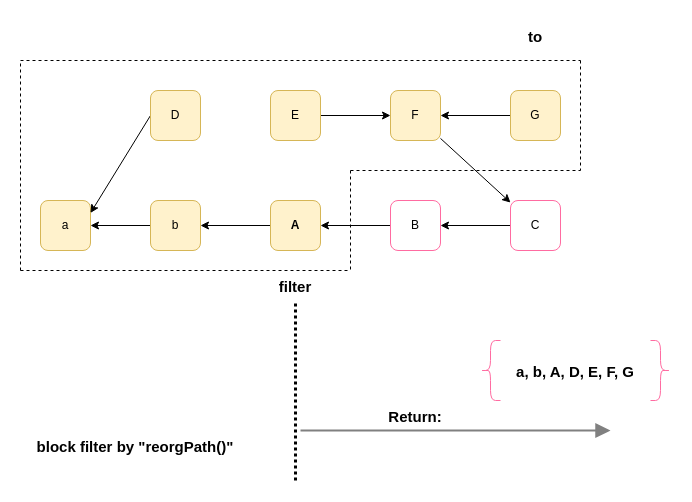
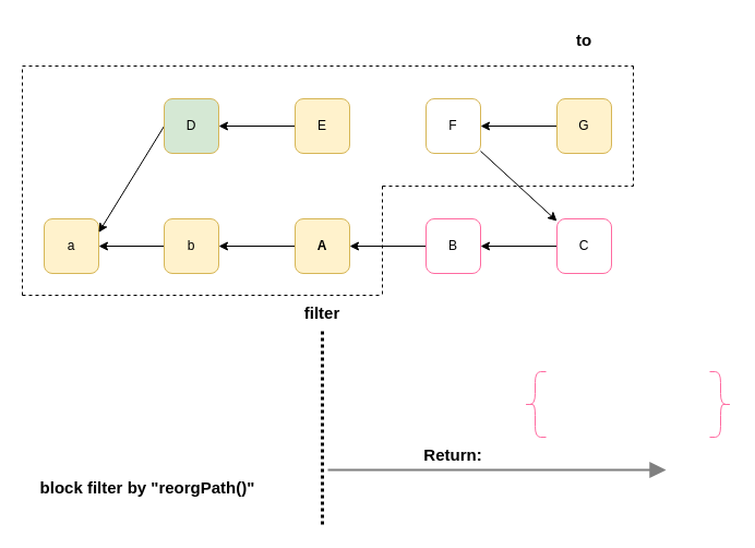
  <mxCell id="0" />
  <mxCell id="1" parent="0" />
  <mxCell id="2" value="a" style="rounded=1;whiteSpace=wrap;html=1;strokeColor=#d6b656;fillColor=#fff2cc;" vertex="1" parent="1"><mxGeometry x="40" y="200" width="50" height="50" as="geometry" /></mxCell>
  <mxCell id="3" value="" style="edgeStyle=none;rounded=0;orthogonalLoop=1;jettySize=auto;html=1;fontSize=15;strokeWidth=1;" edge="1" parent="1" source="4" target="2"><mxGeometry relative="1" as="geometry" /></mxCell>
  <mxCell id="4" value="b" style="rounded=1;whiteSpace=wrap;html=1;strokeColor=#d6b656;fillColor=#fff2cc;" vertex="1" parent="1"><mxGeometry x="150" y="200" width="50" height="50" as="geometry" /></mxCell>
  <mxCell id="5" value="" style="edgeStyle=none;rounded=0;orthogonalLoop=1;jettySize=auto;html=1;fontSize=15;strokeWidth=1;" edge="1" parent="1" source="6" target="4"><mxGeometry relative="1" as="geometry" /></mxCell>
  <mxCell id="6" value="&lt;b&gt;A&lt;/b&gt;" style="rounded=1;whiteSpace=wrap;html=1;strokeColor=#d6b656;fillColor=#fff2cc;" vertex="1" parent="1"><mxGeometry x="270" y="200" width="50" height="50" as="geometry" /></mxCell>
  <mxCell id="7" value="" style="edgeStyle=none;rounded=0;orthogonalLoop=1;jettySize=auto;html=1;fontSize=15;strokeWidth=1;entryX=1;entryY=0.5;entryDx=0;entryDy=0;" edge="1" parent="1" source="8" target="6"><mxGeometry relative="1" as="geometry" /></mxCell>
  <mxCell id="8" value="B" style="rounded=1;whiteSpace=wrap;html=1;strokeColor=#FF6BA1;" vertex="1" parent="1"><mxGeometry x="390" y="200" width="50" height="50" as="geometry" /></mxCell>
  <mxCell id="9" value="" style="edgeStyle=none;rounded=0;orthogonalLoop=1;jettySize=auto;html=1;fontSize=15;strokeWidth=1;" edge="1" parent="1" source="10" target="8"><mxGeometry relative="1" as="geometry" /></mxCell>
  <mxCell id="10" value="C" style="rounded=1;whiteSpace=wrap;html=1;strokeColor=#FF6BA1;" vertex="1" parent="1"><mxGeometry x="510" y="200" width="50" height="50" as="geometry" /></mxCell>
  <mxCell id="11" style="edgeStyle=none;rounded=0;orthogonalLoop=1;jettySize=auto;html=1;exitX=0;exitY=0.5;exitDx=0;exitDy=0;fontSize=15;strokeWidth=1;entryX=1;entryY=0.25;entryDx=0;entryDy=0;" edge="1" parent="1" source="12" target="2"><mxGeometry relative="1" as="geometry"><mxPoint x="90" y="230" as="targetPoint" /></mxGeometry></mxCell>
- <mxCell id="12" value="D" style="rounded=1;whiteSpace=wrap;html=1;strokeColor=#d6b656;fillColor=#fff2cc;" vertex="1" parent="1"><mxGeometry x="150" y="90" width="50" height="50" as="geometry" /></mxCell>
- <mxCell id="13" value="" style="edgeStyle=none;rounded=0;orthogonalLoop=1;jettySize=auto;html=1;fontSize=15;strokeWidth=1;" edge="1" parent="1" source="14" target="16"><mxGeometry relative="1" as="geometry" /></mxCell>
+ <mxCell id="12" value="D" style="rounded=1;whiteSpace=wrap;html=1;strokeColor=#d6b656;fillColor=#d5e8d4;" vertex="1" parent="1"><mxGeometry x="150" y="90" width="50" height="50" as="geometry" /></mxCell>
+ <mxCell id="13" value="" style="edgeStyle=none;rounded=0;orthogonalLoop=1;jettySize=auto;html=1;fontSize=15;strokeWidth=1;" edge="1" parent="1" source="14" target="12"><mxGeometry relative="1" as="geometry" /></mxCell>
  <mxCell id="14" value="E" style="rounded=1;whiteSpace=wrap;html=1;strokeColor=#d6b656;fillColor=#fff2cc;" vertex="1" parent="1"><mxGeometry x="270" y="90" width="50" height="50" as="geometry" /></mxCell>
  <mxCell id="15" value="" style="edgeStyle=none;rounded=0;orthogonalLoop=1;jettySize=auto;html=1;fontSize=15;strokeWidth=1;" edge="1" parent="1" source="16" target="10"><mxGeometry relative="1" as="geometry" /></mxCell>
- <mxCell id="16" value="F" style="rounded=1;whiteSpace=wrap;html=1;strokeColor=#d6b656;fillColor=#fff2cc;" vertex="1" parent="1"><mxGeometry x="390" y="90" width="50" height="50" as="geometry" /></mxCell>
+ <mxCell id="16" value="F" style="rounded=1;whiteSpace=wrap;html=1;strokeColor=#d6b656;fillColor=#ffffff;" vertex="1" parent="1"><mxGeometry x="390" y="90" width="50" height="50" as="geometry" /></mxCell>
  <mxCell id="17" value="" style="edgeStyle=none;rounded=0;orthogonalLoop=1;jettySize=auto;html=1;fontSize=15;strokeWidth=1;" edge="1" parent="1" source="18" target="16"><mxGeometry relative="1" as="geometry" /></mxCell>
  <mxCell id="18" value="G" style="rounded=1;whiteSpace=wrap;html=1;strokeColor=#d6b656;fillColor=#fff2cc;" vertex="1" parent="1"><mxGeometry x="510" y="90" width="50" height="50" as="geometry" /></mxCell>
  <mxCell id="19" value="filter" style="text;strokeColor=none;fillColor=none;align=center;verticalAlign=middle;spacingLeft=4;spacingRight=4;overflow=hidden;points=[[0,0.5],[1,0.5]];portConstraint=eastwest;rotatable=0;fontStyle=1;fontSize=15;" vertex="1" parent="1"><mxGeometry x="255" y="270" width="80" height="30" as="geometry" /></mxCell>
  <mxCell id="20" value="" style="endArrow=none;dashed=1;html=1;rounded=0;fontSize=15;entryX=0.5;entryY=1.1;entryDx=0;entryDy=0;entryPerimeter=0;strokeWidth=3;dashPattern=1 1;" edge="1" parent="1" target="19"><mxGeometry width="50" height="50" relative="1" as="geometry"><mxPoint x="295" y="480" as="sourcePoint" /><mxPoint x="360" y="330" as="targetPoint" /></mxGeometry></mxCell>
- <mxCell id="21" value="a, b, A, D, E, F, G" style="text;strokeColor=none;fillColor=none;align=center;verticalAlign=middle;spacingLeft=4;spacingRight=4;overflow=hidden;points=[[0,0.5],[1,0.5]];portConstraint=eastwest;rotatable=0;fontSize=15;fontStyle=1" vertex="1" parent="1"><mxGeometry x="500" y="345" width="150" height="50" as="geometry" /></mxCell>
  <mxCell id="22" value="" style="shape=curlyBracket;whiteSpace=wrap;html=1;rounded=1;fontSize=15;strokeColor=#FF6BA1;" vertex="1" parent="1"><mxGeometry x="480" y="340" width="20" height="60" as="geometry" /></mxCell>
  <mxCell id="23" value="" style="shape=curlyBracket;whiteSpace=wrap;html=1;rounded=1;flipH=1;fontSize=15;strokeColor=#FF6BA1;" vertex="1" parent="1"><mxGeometry x="650" y="340" width="20" height="60" as="geometry" /></mxCell>
  <mxCell id="24" value="" style="edgeStyle=none;html=1;strokeColor=#808080;endArrow=block;endSize=10;dashed=0;verticalAlign=bottom;strokeWidth=2;rounded=0;dashPattern=1 1;fontSize=15;" edge="1" parent="1"><mxGeometry width="160" relative="1" as="geometry"><mxPoint x="300" y="430" as="sourcePoint" /><mxPoint x="610" y="430" as="targetPoint" /></mxGeometry></mxCell>
  <mxCell id="25" value="" style="endArrow=none;dashed=1;html=1;rounded=0;fontSize=15;strokeWidth=1;" edge="1" parent="1"><mxGeometry width="50" height="50" relative="1" as="geometry"><mxPoint x="20" y="270" as="sourcePoint" /><mxPoint x="20" y="60" as="targetPoint" /></mxGeometry></mxCell>
  <mxCell id="26" value="" style="endArrow=none;dashed=1;html=1;rounded=0;fontSize=15;strokeWidth=1;" edge="1" parent="1"><mxGeometry width="50" height="50" relative="1" as="geometry"><mxPoint x="20" y="270" as="sourcePoint" /><mxPoint x="350" y="270" as="targetPoint" /></mxGeometry></mxCell>
  <mxCell id="27" value="" style="endArrow=none;dashed=1;html=1;rounded=0;fontSize=15;strokeWidth=1;" edge="1" parent="1"><mxGeometry width="50" height="50" relative="1" as="geometry"><mxPoint x="350" y="170" as="sourcePoint" /><mxPoint x="350" y="270" as="targetPoint" /></mxGeometry></mxCell>
  <mxCell id="28" value="" style="endArrow=none;dashed=1;html=1;rounded=0;fontSize=15;strokeWidth=1;" edge="1" parent="1"><mxGeometry width="50" height="50" relative="1" as="geometry"><mxPoint x="350" y="170" as="sourcePoint" /><mxPoint x="580" y="170" as="targetPoint" /></mxGeometry></mxCell>
  <mxCell id="29" value="" style="endArrow=none;dashed=1;html=1;rounded=0;fontSize=15;strokeWidth=1;" edge="1" parent="1"><mxGeometry width="50" height="50" relative="1" as="geometry"><mxPoint x="580" y="60" as="sourcePoint" /><mxPoint x="580" y="170" as="targetPoint" /></mxGeometry></mxCell>
  <mxCell id="30" value="" style="endArrow=none;dashed=1;html=1;rounded=0;fontSize=15;strokeWidth=1;" edge="1" parent="1"><mxGeometry width="50" height="50" relative="1" as="geometry"><mxPoint x="20" y="60" as="sourcePoint" /><mxPoint x="580" y="60" as="targetPoint" /></mxGeometry></mxCell>
  <mxCell id="31" value="Return:" style="text;strokeColor=none;fillColor=none;align=center;verticalAlign=middle;spacingLeft=4;spacingRight=4;overflow=hidden;points=[[0,0.5],[1,0.5]];portConstraint=eastwest;rotatable=0;fontStyle=1;fontSize=15;" vertex="1" parent="1"><mxGeometry x="375" y="400" width="80" height="30" as="geometry" /></mxCell>
  <mxCell id="32" value="block filter by &quot;reorgPath()&quot;" style="text;strokeColor=none;fillColor=none;align=center;verticalAlign=middle;spacingLeft=4;spacingRight=4;overflow=hidden;points=[[0,0.5],[1,0.5]];portConstraint=eastwest;rotatable=0;fontStyle=1;fontSize=15;" vertex="1" parent="1"><mxGeometry x="30" y="410" width="210" height="70" as="geometry" /></mxCell>
  <mxCell id="33" value="to" style="text;strokeColor=none;fillColor=none;align=center;verticalAlign=middle;spacingLeft=4;spacingRight=4;overflow=hidden;points=[[0,0.5],[1,0.5]];portConstraint=eastwest;rotatable=0;fontStyle=1;fontSize=15;" vertex="1" parent="1"><mxGeometry x="495" y="20" width="80" height="30" as="geometry" /></mxCell>
